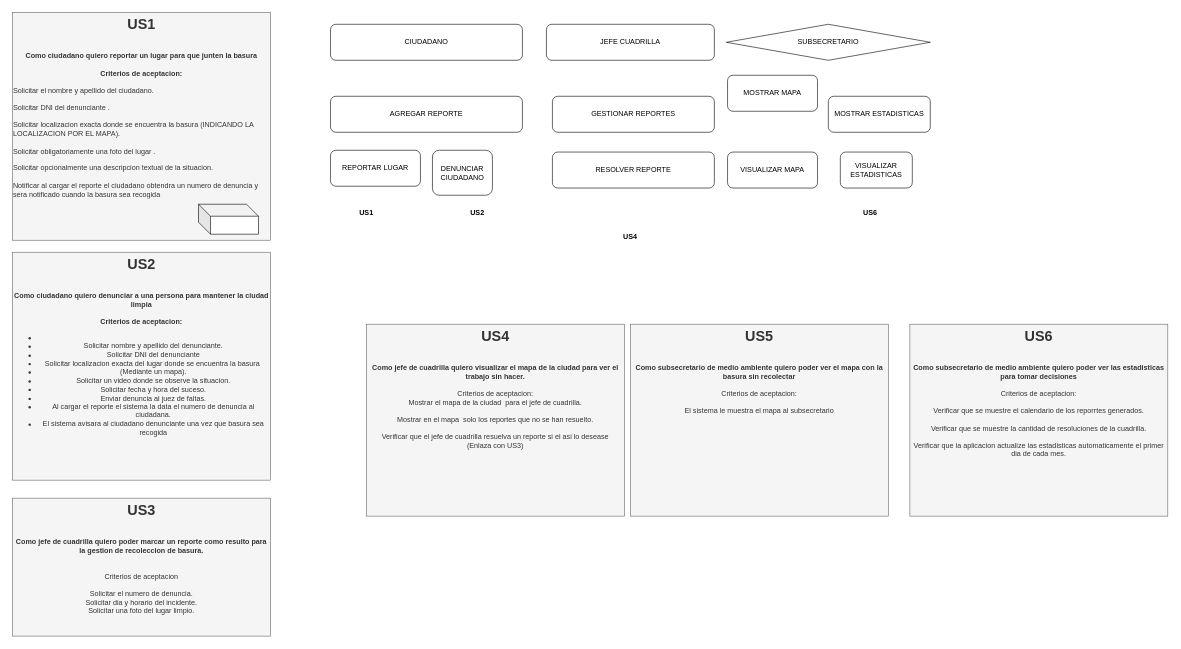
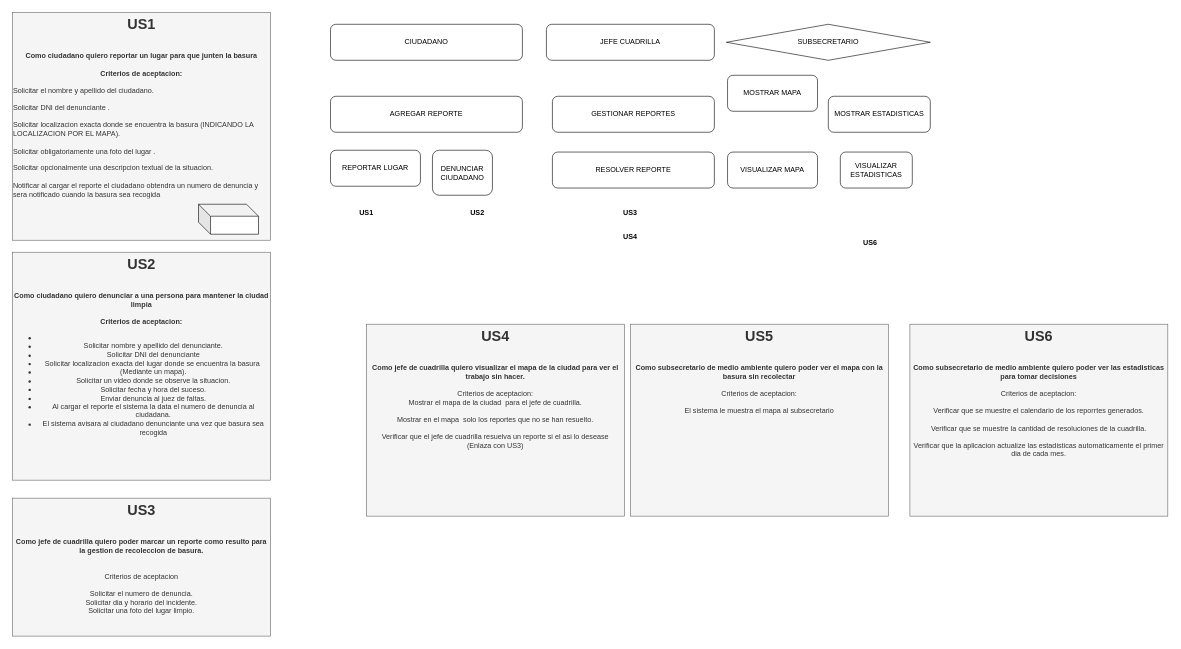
  <mxCell id="0" />
  <mxCell id="1" parent="0" />
  <mxCell id="2" value="CIUDADANO" style="rounded=1;whiteSpace=wrap;html=1;" parent="1" vertex="1"><mxGeometry x="550" y="40" width="320" height="60" as="geometry" /></mxCell>
  <mxCell id="3" value="JEFE CUADRILLA" style="rounded=1;whiteSpace=wrap;html=1;" parent="1" vertex="1"><mxGeometry x="910" y="40" width="280" height="60" as="geometry" /></mxCell>
  <mxCell id="4" value="SUBSECRETARIO" style="rhombus;whiteSpace=wrap;html=1;" parent="1" vertex="1"><mxGeometry x="1210" y="40" width="340" height="60" as="geometry" /></mxCell>
  <mxCell id="5" value="AGREGAR REPORTE" style="rounded=1;whiteSpace=wrap;html=1;" parent="1" vertex="1"><mxGeometry x="550" y="160" width="320" height="60" as="geometry" /></mxCell>
  <mxCell id="6" value="REPORTAR LUGAR" style="rounded=1;whiteSpace=wrap;html=1;" parent="1" vertex="1"><mxGeometry x="550" y="250" width="150" height="60" as="geometry" /></mxCell>
  <mxCell id="7" value="DENUNCIAR CIUDADANO" style="rounded=1;whiteSpace=wrap;html=1;" parent="1" vertex="1"><mxGeometry x="720" y="250" width="100" height="75" as="geometry" /></mxCell>
  <mxCell id="8" value="&lt;h1 style=&quot;margin-top: 0px;&quot;&gt;US1&lt;/h1&gt;&lt;div&gt;&lt;b&gt;&lt;br&gt;&lt;/b&gt;&lt;/div&gt;&lt;div&gt;&lt;b&gt;Como ciudadano quiero reportar un lugar para que junten la basura&lt;/b&gt;&lt;/div&gt;&lt;div&gt;&lt;br&gt;&lt;/div&gt;&lt;div&gt;&lt;b&gt;Criterios de aceptacion:&lt;/b&gt;&lt;/div&gt;&lt;div&gt;&lt;br&gt;&lt;/div&gt;&lt;div style=&quot;text-align: left;&quot;&gt;Solicitar el nombre y apellido del ciudadano.&lt;/div&gt;&lt;div style=&quot;text-align: left;&quot;&gt;&lt;br&gt;&lt;/div&gt;&lt;div style=&quot;text-align: left;&quot;&gt;Solicitar DNI del denunciante .&lt;/div&gt;&lt;div style=&quot;text-align: left;&quot;&gt;&lt;br&gt;&lt;/div&gt;&lt;div style=&quot;text-align: left;&quot;&gt;Solicitar localizacion exacta donde se encuentra la basura (INDICANDO LA LOCALIZACION POR EL MAPA).&lt;/div&gt;&lt;div style=&quot;text-align: left;&quot;&gt;&lt;br&gt;&lt;/div&gt;&lt;div style=&quot;text-align: left;&quot;&gt;Solicitar obligatoriamente una foto del lugar .&lt;/div&gt;&lt;div style=&quot;text-align: left;&quot;&gt;&lt;br&gt;&lt;/div&gt;&lt;div style=&quot;text-align: left;&quot;&gt;Solicitar opcionalmente una descripcion textual de la situacion.&lt;/div&gt;&lt;div style=&quot;text-align: left;&quot;&gt;&lt;br&gt;&lt;/div&gt;&lt;div style=&quot;text-align: left;&quot;&gt;Notificar al cargar el reporte el ciudadano obtendra un numero de denuncia y sera notificado cuando la basura sea recogida&lt;/div&gt;" style="text;html=1;whiteSpace=wrap;overflow=hidden;rounded=0;align=center;fillColor=#f5f5f5;fontColor=#333333;strokeColor=#666666;" parent="1" vertex="1"><mxGeometry x="20" y="20" width="430" height="380" as="geometry" /></mxCell>
  <mxCell id="9" value="&lt;b&gt;US1&lt;/b&gt;" style="text;html=1;align=center;verticalAlign=middle;whiteSpace=wrap;rounded=0;" parent="1" vertex="1"><mxGeometry x="580" y="340" width="60" height="30" as="geometry" /></mxCell>
  <mxCell id="10" value="&lt;h1 style=&quot;margin-top: 0px;&quot;&gt;US2&lt;/h1&gt;&lt;div&gt;&lt;b&gt;&lt;br&gt;&lt;/b&gt;&lt;/div&gt;&lt;div&gt;&lt;b&gt;Como ciudadano quiero denunciar a una persona para mantener la ciudad limpia&lt;/b&gt;&lt;/div&gt;&lt;div&gt;&lt;b&gt;&lt;br&gt;&lt;/b&gt;&lt;/div&gt;&lt;div&gt;&lt;b&gt;Criterios de aceptacion:&lt;/b&gt;&lt;/div&gt;&lt;div&gt;&lt;ul&gt;&lt;li&gt;&lt;b&gt;&lt;br&gt;&lt;/b&gt;&lt;/li&gt;&lt;li&gt;Solicitar nombre y apellido del denunciante.&lt;/li&gt;&lt;li&gt;Solicitar DNI del denunciante&lt;/li&gt;&lt;li&gt;Solicitar localizacion exacta del lugar donde se encuentra la basura&amp;nbsp;&lt;/li&gt;&lt;li&gt;&lt;span style=&quot;background-color: initial;&quot;&gt;(Mediante un mapa).&lt;/span&gt;&lt;/li&gt;&lt;li&gt;&lt;span style=&quot;background-color: initial;&quot;&gt;Solicitar un video donde se observe la situacion.&lt;/span&gt;&lt;/li&gt;&lt;li&gt;&lt;span style=&quot;background-color: initial;&quot;&gt;Solicitar fecha y hora del suceso.&lt;/span&gt;&lt;/li&gt;&lt;li&gt;&lt;span style=&quot;background-color: initial;&quot;&gt;Enviar denuncia al juez de faltas.&lt;/span&gt;&lt;/li&gt;&lt;li&gt;&lt;span style=&quot;background-color: initial;&quot;&gt;Al cargar el reporte el sistema la data el numero de denuncia al ciudadana.&lt;/span&gt;&lt;/li&gt;&lt;li&gt;&lt;span style=&quot;background-color: initial;&quot;&gt;El sistema avisara al ciudadano denunciante una vez que basura sea recogida&lt;/span&gt;&lt;/li&gt;&lt;/ul&gt;&lt;/div&gt;&lt;div style=&quot;text-align: left;&quot;&gt;&lt;br&gt;&lt;/div&gt;" style="text;html=1;whiteSpace=wrap;overflow=hidden;rounded=0;align=center;fillColor=#f5f5f5;fontColor=#333333;strokeColor=#666666;" parent="1" vertex="1"><mxGeometry x="20" y="420" width="430" height="380" as="geometry" /></mxCell>
  <mxCell id="11" value="&lt;h1 style=&quot;margin-top: 0px;&quot;&gt;US4&lt;/h1&gt;&lt;div&gt;&lt;b&gt;&lt;br&gt;&lt;/b&gt;&lt;/div&gt;&lt;div&gt;&lt;b&gt;Como jefe de cuadrilla quiero visualizar el mapa de la ciudad para ver el trabajo sin hacer.&lt;/b&gt;&lt;/div&gt;&lt;div&gt;&lt;b&gt;&lt;br&gt;&lt;/b&gt;&lt;/div&gt;&lt;div&gt;Criterios de aceptacion:&lt;/div&gt;&lt;div&gt;Mostrar el mapa de la ciudad&amp;nbsp; para el jefe de cuadrilla.&lt;/div&gt;&lt;div&gt;&lt;br&gt;&lt;/div&gt;&lt;div&gt;Mostrar en el mapa&amp;nbsp; solo los reportes que no se han resuelto.&lt;/div&gt;&lt;div&gt;&lt;br&gt;&lt;/div&gt;&lt;div&gt;Verificar que el jefe de cuadrilla resuelva un reporte si el asi lo desease&lt;/div&gt;&lt;div&gt;(Enlaza con US3)&lt;/div&gt;&lt;div style=&quot;text-align: left;&quot;&gt;&lt;br&gt;&lt;/div&gt;" style="text;html=1;whiteSpace=wrap;overflow=hidden;rounded=0;align=center;fillColor=#f5f5f5;fontColor=#333333;strokeColor=#666666;" parent="1" vertex="1"><mxGeometry x="610" y="540" width="430" height="320" as="geometry" /></mxCell>
  <mxCell id="12" value="&lt;b&gt;US2&lt;/b&gt;" style="text;html=1;align=center;verticalAlign=middle;whiteSpace=wrap;rounded=0;" parent="1" vertex="1"><mxGeometry x="765" y="340" width="60" height="30" as="geometry" /></mxCell>
  <mxCell id="13" value="&lt;h1 style=&quot;margin-top: 0px;&quot;&gt;US3&lt;/h1&gt;&lt;div&gt;&lt;b&gt;&lt;br&gt;&lt;/b&gt;&lt;/div&gt;&lt;div&gt;&lt;b&gt;Como jefe de cuadrilla quiero poder marcar un reporte como resulto para la gestion de recoleccion de basura.&lt;/b&gt;&lt;/div&gt;&lt;div&gt;&lt;b&gt;&lt;br&gt;&lt;/b&gt;&lt;/div&gt;&lt;div&gt;&lt;b&gt;&lt;br&gt;&lt;/b&gt;&lt;/div&gt;&lt;div&gt;Criterios de aceptacion&lt;/div&gt;&lt;div&gt;&lt;br&gt;&lt;/div&gt;&lt;div&gt;Solicitar el numero de denuncia.&lt;/div&gt;&lt;div&gt;Solicitar dia y horario del incidente.&lt;/div&gt;&lt;div&gt;Solicitar una foto del lugar limpio.&lt;/div&gt;&lt;div&gt;&lt;br&gt;&lt;/div&gt;&lt;div style=&quot;text-align: left;&quot;&gt;&lt;br&gt;&lt;/div&gt;" style="text;html=1;whiteSpace=wrap;overflow=hidden;rounded=0;align=center;fillColor=#f5f5f5;fontColor=#333333;strokeColor=#666666;" parent="1" vertex="1"><mxGeometry x="20" y="830" width="430" height="230" as="geometry" /></mxCell>
  <mxCell id="14" value="GESTIONAR REPORTES" style="rounded=1;whiteSpace=wrap;html=1;" parent="1" vertex="1"><mxGeometry x="920" y="160" width="270" height="60" as="geometry" /></mxCell>
  <mxCell id="15" value="RESOLVER REPORTE" style="rounded=1;whiteSpace=wrap;html=1;" parent="1" vertex="1"><mxGeometry x="920" y="253" width="270" height="60" as="geometry" /></mxCell>
  <mxCell id="16" value="VISUALIZAR MAPA" style="rounded=1;whiteSpace=wrap;html=1;" parent="1" vertex="1"><mxGeometry x="1212" y="253" width="150" height="60" as="geometry" /></mxCell>
+ <mxCell id="17" value="&lt;b&gt;US3&lt;/b&gt;" style="text;html=1;align=center;verticalAlign=middle;whiteSpace=wrap;rounded=0;" parent="1" vertex="1"><mxGeometry x="1020" y="340" width="60" height="30" as="geometry" /></mxCell>
  <mxCell id="18" value="&lt;b&gt;US4&lt;/b&gt;" style="text;html=1;align=center;verticalAlign=middle;whiteSpace=wrap;rounded=0;" parent="1" vertex="1"><mxGeometry x="1020" y="380" width="60" height="30" as="geometry" /></mxCell>
  <mxCell id="19" value="MOSTRAR MAPA" style="rounded=1;whiteSpace=wrap;html=1;" parent="1" vertex="1"><mxGeometry x="1212" y="125" width="150" height="60" as="geometry" /></mxCell>
  <mxCell id="20" value="&lt;h1 style=&quot;margin-top: 0px;&quot;&gt;US5&lt;/h1&gt;&lt;div&gt;&lt;b&gt;&lt;br&gt;&lt;/b&gt;&lt;/div&gt;&lt;div&gt;&lt;b&gt;Como subsecretario de medio ambiente quiero poder ver el mapa con la basura sin recolectar&lt;/b&gt;&lt;/div&gt;&lt;div&gt;&lt;b&gt;&lt;br&gt;&lt;/b&gt;&lt;/div&gt;&lt;div&gt;Criterios de aceptacion:&lt;/div&gt;&lt;div&gt;&lt;br&gt;&lt;/div&gt;&lt;div&gt;El sistema le muestra el mapa al subsecretario&lt;/div&gt;&lt;div&gt;&lt;br&gt;&lt;/div&gt;&lt;div style=&quot;text-align: left;&quot;&gt;&lt;br&gt;&lt;/div&gt;" style="text;html=1;whiteSpace=wrap;overflow=hidden;rounded=0;align=center;fillColor=#f5f5f5;fontColor=#333333;strokeColor=#666666;" parent="1" vertex="1"><mxGeometry x="1050" y="540" width="430" height="320" as="geometry" /></mxCell>
  <mxCell id="21" value="MOSTRAR ESTADISTICAS" style="rounded=1;whiteSpace=wrap;html=1;" parent="1" vertex="1"><mxGeometry x="1380" y="160" width="170" height="60" as="geometry" /></mxCell>
  <mxCell id="22" value="VISUALIZAR ESTADISTICAS" style="rounded=1;whiteSpace=wrap;html=1;" parent="1" vertex="1"><mxGeometry x="1400" y="253" width="120" height="60" as="geometry" /></mxCell>
- <mxCell id="23" value="&lt;b&gt;US6&lt;/b&gt;" style="text;html=1;align=center;verticalAlign=middle;whiteSpace=wrap;rounded=0;" parent="1" vertex="1"><mxGeometry x="1420" y="340" width="60" height="30" as="geometry" /></mxCell>
+ <mxCell id="23" value="&lt;b&gt;US6&lt;/b&gt;" style="text;html=1;align=center;verticalAlign=middle;whiteSpace=wrap;rounded=0;" parent="1" vertex="1"><mxGeometry x="1420" y="390" width="60" height="30" as="geometry" /></mxCell>
  <mxCell id="24" value="&lt;h1 style=&quot;margin-top: 0px;&quot;&gt;US6&lt;/h1&gt;&lt;div&gt;&lt;b&gt;&lt;br&gt;&lt;/b&gt;&lt;/div&gt;&lt;div&gt;&lt;b&gt;Como subsecretario de medio ambiente quiero poder ver las estadisticas para tomar decisiones&lt;/b&gt;&lt;/div&gt;&lt;div&gt;&lt;b&gt;&lt;br&gt;&lt;/b&gt;&lt;/div&gt;&lt;div&gt;Criterios de aceptacion:&lt;/div&gt;&lt;div&gt;&lt;br&gt;&lt;/div&gt;&lt;div&gt;Verificar que se muestre el calendario de los reporrtes generados&lt;span style=&quot;background-color: initial;&quot;&gt;.&lt;/span&gt;&lt;/div&gt;&lt;div&gt;&lt;br&gt;&lt;/div&gt;&lt;div&gt;Verificar que se muestre la cantidad de resoluciones de la cuadrilla&lt;span style=&quot;background-color: initial;&quot;&gt;.&lt;/span&gt;&lt;/div&gt;&lt;div&gt;&lt;span style=&quot;background-color: initial;&quot;&gt;&lt;br&gt;&lt;/span&gt;&lt;/div&gt;&lt;div&gt;Verificar que la aplicacion actualize las estadisticas automaticamente el primer dia de cada mes.&lt;/div&gt;&lt;div&gt;&lt;br&gt;&lt;/div&gt;&lt;div&gt;&lt;br&gt;&lt;/div&gt;&lt;div&gt;&lt;br&gt;&lt;/div&gt;&lt;div&gt;&lt;br&gt;&lt;/div&gt;&lt;div style=&quot;text-align: left;&quot;&gt;&lt;br&gt;&lt;/div&gt;" style="text;html=1;whiteSpace=wrap;overflow=hidden;rounded=0;align=center;fillColor=#f5f5f5;fontColor=#333333;strokeColor=#666666;" parent="1" vertex="1"><mxGeometry x="1516" y="540" width="430" height="320" as="geometry" /></mxCell>
  <mxCell id="25" value="" style="shape=cube;whiteSpace=wrap;html=1;boundedLbl=1;backgroundOutline=1;darkOpacity=0.05;darkOpacity2=0.1;" vertex="1" parent="1"><mxGeometry x="330" y="340" width="100" height="50" as="geometry" /></mxCell>
